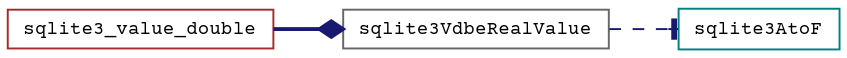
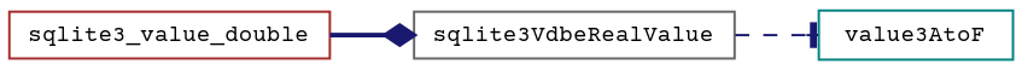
  digraph {
    fontname="Courier Prime"
    rankdir=LR
    node [fillcolor=white fontname="Courier Prime" fontsize=10 shape=record style=filled]
    edge [color=midnightblue fontname="Courier Prime" fontsize=10 labelfontname=Helvetica labelfontsize=10]
    n1 [color=brown height=0.2 label=sqlite3_value_double width=0.4]
    n2 [color=gray40 height=0.2 label=sqlite3VdbeRealValue width=0.4]
-   n3 [color=teal height=0.2 label=sqlite3AtoF width=0.4]
+   n3 [color=teal height=0.2 label=value3AtoF width=0.4]
    n1 -> n2 [arrowhead=diamond style=bold]
    n2 -> n3 [arrowhead=tee style=dashed]
  }
